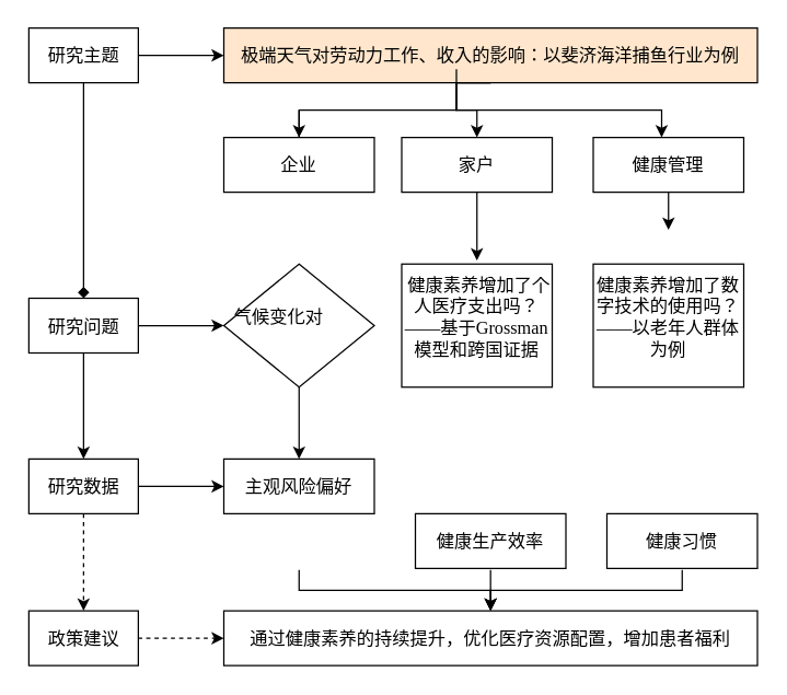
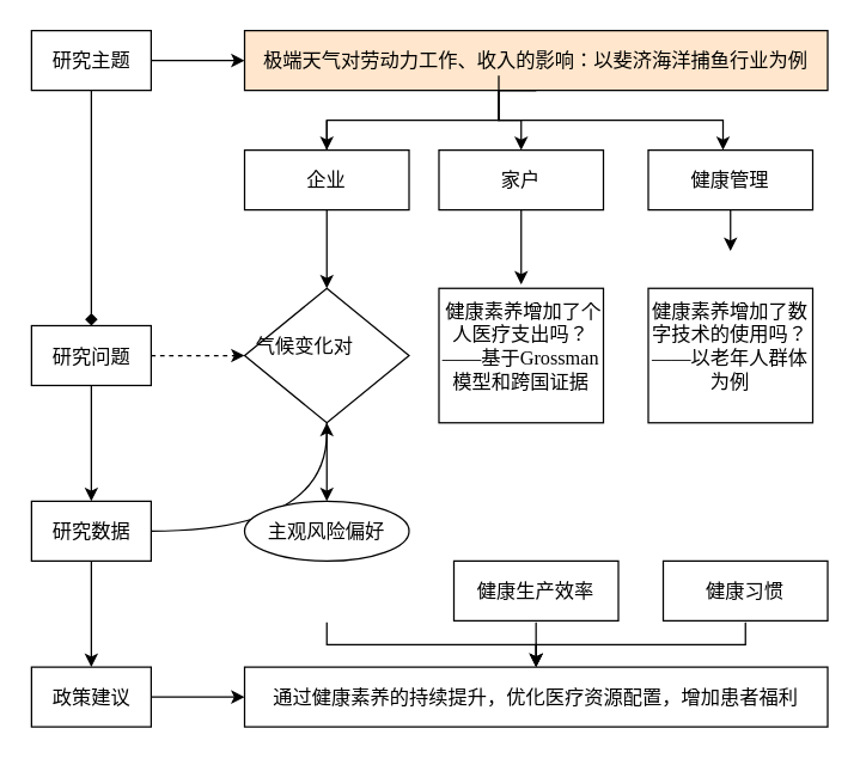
  <mxCell id="0" />
  <mxCell id="1" parent="0" />
  <mxCell id="2" value="&lt;div&gt;极端天气对劳动力工作、收入的影响：以斐济海洋捕鱼行业为例&lt;/div&gt;" style="rounded=0;whiteSpace=wrap;html=1;fontFamily=宋体;fontSize=13;fillColor=#ffe6cc;" parent="1" vertex="1"><mxGeometry x="163" y="20" width="390" height="40" as="geometry" /></mxCell>
  <mxCell id="3" value="" style="edgeStyle=orthogonalEdgeStyle;rounded=0;orthogonalLoop=1;jettySize=auto;html=1;fontFamily=宋体;fontSize=13;" parent="1" source="4" edge="1"><mxGeometry relative="1" as="geometry"><mxPoint x="488" y="167.5" as="targetPoint" /></mxGeometry></mxCell>
  <mxCell id="4" value="健康管理" style="rounded=0;whiteSpace=wrap;html=1;fontFamily=宋体;fontSize=13;" parent="1" vertex="1"><mxGeometry x="433" y="100" width="110" height="40" as="geometry" /></mxCell>
  <mxCell id="5" style="edgeStyle=orthogonalEdgeStyle;rounded=0;orthogonalLoop=1;jettySize=auto;html=1;fontFamily=宋体;fontSize=13;" parent="1" source="7" edge="1"><mxGeometry relative="1" as="geometry"><mxPoint x="218" y="110" as="targetPoint" /></mxGeometry></mxCell>
+ <mxCell id="6" value="" style="edgeStyle=orthogonalEdgeStyle;rounded=0;orthogonalLoop=1;jettySize=auto;html=1;" edge="1" parent="1" source="7" target="11"><mxGeometry relative="1" as="geometry" /></mxCell>
  <mxCell id="7" value="企业" style="rounded=0;whiteSpace=wrap;html=1;fontFamily=宋体;fontSize=13;" parent="1" vertex="1"><mxGeometry x="163" y="100" width="110" height="40" as="geometry" /></mxCell>
  <mxCell id="8" style="edgeStyle=orthogonalEdgeStyle;rounded=0;orthogonalLoop=1;jettySize=auto;html=1;exitX=0.5;exitY=1;exitDx=0;exitDy=0;entryX=0.5;entryY=0;entryDx=0;entryDy=0;fontFamily=宋体;fontSize=13;" parent="1" target="34" edge="1"><mxGeometry relative="1" as="geometry"><mxPoint x="498" y="416" as="sourcePoint" /><Array as="points"><mxPoint x="498" y="431" /><mxPoint x="358" y="431" /></Array></mxGeometry></mxCell>
  <mxCell id="9" style="edgeStyle=orthogonalEdgeStyle;rounded=0;orthogonalLoop=1;jettySize=auto;html=1;exitX=0.5;exitY=1;exitDx=0;exitDy=0;entryX=0.5;entryY=0;entryDx=0;entryDy=0;fontFamily=宋体;fontSize=13;" parent="1" target="34" edge="1"><mxGeometry relative="1" as="geometry"><mxPoint x="218" y="416" as="sourcePoint" /><Array as="points"><mxPoint x="218" y="431" /><mxPoint x="358" y="431" /></Array></mxGeometry></mxCell>
  <mxCell id="10" value="" style="edgeStyle=orthogonalEdgeStyle;rounded=0;orthogonalLoop=1;jettySize=auto;html=1;fontFamily=宋体;fontSize=13;" parent="1" source="11" target="33" edge="1"><mxGeometry relative="1" as="geometry" /></mxCell>
  <mxCell id="11" value="&lt;div style=&quot;text-indent: -29.333px;&quot;&gt;气候变化对&lt;/div&gt;&lt;p style=&quot;margin-top: 0cm; margin-right: 0cm; margin-left: 22pt; text-align: justify; line-height: 150%; font-size: 13px;&quot; class=&quot;MsoListParagraph&quot;&gt;&lt;span style=&quot;font-size: 13px;&quot; lang=&quot;EN-US&quot;&gt;&lt;/span&gt;&lt;/p&gt;" style="rhombus;whiteSpace=wrap;html=1;fontFamily=宋体;fontSize=13;" parent="1" vertex="1"><mxGeometry x="163" y="192.5" width="110" height="90" as="geometry" /></mxCell>
  <mxCell id="12" value="&lt;font style=&quot;font-size: 13px;&quot;&gt;&lt;span style=&quot;text-align: justify; text-indent: -22pt; background-color: initial; font-size: 13px;&quot; lang=&quot;EN-US&quot;&gt;&amp;nbsp;&lt;/span&gt;&lt;span style=&quot;text-align: justify; text-indent: -22pt; background-color: initial; font-size: 13px;&quot;&gt;健康素养增加了个人医疗支出吗？——基于&lt;/span&gt;&lt;span style=&quot;text-align: justify; text-indent: -22pt; background-color: initial; font-size: 13px;&quot; lang=&quot;EN-US&quot;&gt;Grossman&lt;/span&gt;&lt;span style=&quot;text-align: justify; text-indent: -22pt; background-color: initial; font-size: 13px;&quot;&gt;模型和跨国证据&lt;/span&gt;&lt;/font&gt;&lt;p style=&quot;margin-top: 0cm; margin-right: 0cm; margin-left: 22pt; text-align: justify; line-height: 150%; font-size: 13px;&quot; class=&quot;MsoListParagraph&quot;&gt;&lt;span style=&quot;font-size: 13px;&quot; lang=&quot;EN-US&quot;&gt;&lt;/span&gt;&lt;/p&gt;" style="rounded=0;whiteSpace=wrap;html=1;fontFamily=宋体;fontSize=13;" parent="1" vertex="1"><mxGeometry x="293" y="192.5" width="110" height="90" as="geometry" /></mxCell>
  <mxCell id="13" value="&lt;font style=&quot;font-size: 13px;&quot;&gt;&lt;span style=&quot;font-size: 13px;&quot;&gt;健康素养增加了数字技术的使用吗？&lt;/span&gt;&lt;span style=&quot;text-indent: -29.333px; font-size: 13px;&quot;&gt;——&lt;/span&gt;&lt;span style=&quot;font-size: 13px;&quot;&gt;以老年人群体为例&lt;/span&gt;&lt;/font&gt;&lt;br style=&quot;font-size: 13px;&quot;&gt;&lt;p class=&quot;MsoListParagraph&quot; style=&quot;margin-top: 0cm; margin-right: 0cm; margin-left: 22pt; line-height: 150%; font-size: 13px;&quot;&gt;&lt;span lang=&quot;EN-US&quot; style=&quot;font-size: 13px;&quot;&gt;&lt;/span&gt;&lt;/p&gt;" style="rounded=0;whiteSpace=wrap;html=1;align=center;fontFamily=宋体;fontSize=13;" parent="1" vertex="1"><mxGeometry x="433" y="192.5" width="110" height="90" as="geometry" /></mxCell>
  <mxCell id="14" style="edgeStyle=orthogonalEdgeStyle;rounded=0;orthogonalLoop=1;jettySize=auto;html=1;exitX=0.5;exitY=1;exitDx=0;exitDy=0;fontFamily=宋体;fontSize=13;" parent="1" source="7" target="7" edge="1"><mxGeometry relative="1" as="geometry" /></mxCell>
  <mxCell id="15" value="" style="edgeStyle=orthogonalEdgeStyle;curved=1;rounded=0;orthogonalLoop=1;jettySize=auto;html=1;fontFamily=宋体;fontSize=13;" parent="1" edge="1"><mxGeometry relative="1" as="geometry"><mxPoint x="357.941" y="416" as="sourcePoint" /><mxPoint x="357.941" y="446" as="targetPoint" /></mxGeometry></mxCell>
  <mxCell id="16" value="" style="edgeStyle=orthogonalEdgeStyle;rounded=0;orthogonalLoop=1;jettySize=auto;html=1;" edge="1" parent="1" source="17"><mxGeometry relative="1" as="geometry"><mxPoint x="348" y="190" as="targetPoint" /></mxGeometry></mxCell>
  <mxCell id="17" value="家户" style="rounded=0;whiteSpace=wrap;html=1;fontFamily=宋体;fontSize=13;" parent="1" vertex="1"><mxGeometry x="293" y="100" width="110" height="40" as="geometry" /></mxCell>
  <mxCell id="18" value="研究主题" style="rounded=0;whiteSpace=wrap;html=1;fontFamily=宋体;fontSize=13;" parent="1" vertex="1"><mxGeometry x="20.5" y="20" width="80" height="40" as="geometry" /></mxCell>
  <mxCell id="19" value="" style="endArrow=classic;html=1;rounded=0;exitX=1;exitY=0.5;exitDx=0;exitDy=0;entryX=0;entryY=0.5;entryDx=0;entryDy=0;fontFamily=宋体;fontSize=13;" parent="1" source="18" target="2" edge="1"><mxGeometry width="50" height="50" relative="1" as="geometry"><mxPoint x="383" y="210" as="sourcePoint" /><mxPoint x="433" y="160" as="targetPoint" /></mxGeometry></mxCell>
  <mxCell id="20" value="" style="edgeStyle=orthogonalEdgeStyle;rounded=0;orthogonalLoop=1;jettySize=auto;html=1;fontFamily=宋体;fontSize=13;" parent="1" source="22" target="25" edge="1"><mxGeometry relative="1" as="geometry" /></mxCell>
- <mxCell id="21" value="" style="edgeStyle=orthogonalEdgeStyle;rounded=0;orthogonalLoop=1;jettySize=auto;html=1;fontFamily=宋体;fontSize=13;" parent="1" source="22" target="11" edge="1"><mxGeometry relative="1" as="geometry" /></mxCell>
+ <mxCell id="21" value="" style="edgeStyle=orthogonalEdgeStyle;rounded=0;orthogonalLoop=1;jettySize=auto;html=1;fontFamily=宋体;fontSize=13;dashed=1;" parent="1" source="22" target="11" edge="1"><mxGeometry relative="1" as="geometry" /></mxCell>
  <mxCell id="22" value="研究问题" style="rounded=0;whiteSpace=wrap;html=1;fontFamily=宋体;fontSize=13;" parent="1" vertex="1"><mxGeometry x="20.5" y="217.5" width="80" height="40" as="geometry" /></mxCell>
- <mxCell id="23" value="" style="edgeStyle=orthogonalEdgeStyle;rounded=0;orthogonalLoop=1;jettySize=auto;html=1;fontFamily=宋体;fontSize=13;dashed=1;" parent="1" source="25" target="27" edge="1"><mxGeometry relative="1" as="geometry" /></mxCell>
- <mxCell id="24" value="" style="edgeStyle=orthogonalEdgeStyle;curved=1;rounded=0;orthogonalLoop=1;jettySize=auto;html=1;fontFamily=宋体;fontSize=13;" parent="1" source="25" target="33" edge="1"><mxGeometry relative="1" as="geometry" /></mxCell>
+ <mxCell id="23" value="" style="edgeStyle=orthogonalEdgeStyle;rounded=0;orthogonalLoop=1;jettySize=auto;html=1;fontFamily=宋体;fontSize=13;" parent="1" source="25" target="27" edge="1"><mxGeometry relative="1" as="geometry" /></mxCell>
+ <mxCell id="24" value="" style="edgeStyle=orthogonalEdgeStyle;curved=1;rounded=0;orthogonalLoop=1;jettySize=auto;html=1;fontFamily=宋体;fontSize=13;" parent="1" source="25" target="11" edge="1"><mxGeometry relative="1" as="geometry" /></mxCell>
  <mxCell id="25" value="研究数据" style="rounded=0;whiteSpace=wrap;html=1;fontFamily=宋体;fontSize=13;" parent="1" vertex="1"><mxGeometry x="20.5" y="335" width="80" height="40" as="geometry" /></mxCell>
- <mxCell id="26" value="" style="edgeStyle=orthogonalEdgeStyle;curved=1;rounded=0;orthogonalLoop=1;jettySize=auto;html=1;fontFamily=宋体;fontSize=13;dashed=1;" parent="1" source="27" target="34" edge="1"><mxGeometry relative="1" as="geometry" /></mxCell>
+ <mxCell id="26" value="" style="edgeStyle=orthogonalEdgeStyle;curved=1;rounded=0;orthogonalLoop=1;jettySize=auto;html=1;fontFamily=宋体;fontSize=13;" parent="1" source="27" target="34" edge="1"><mxGeometry relative="1" as="geometry" /></mxCell>
  <mxCell id="27" value="政策建议" style="rounded=0;whiteSpace=wrap;html=1;fontFamily=宋体;fontSize=13;" parent="1" vertex="1"><mxGeometry x="20.5" y="446" width="80" height="40" as="geometry" /></mxCell>
  <mxCell id="28" value="" style="endArrow=diamond;html=1;rounded=0;exitX=0.5;exitY=1;exitDx=0;exitDy=0;entryX=0.5;entryY=0;entryDx=0;entryDy=0;fontFamily=宋体;fontSize=13;" parent="1" source="18" target="22" edge="1"><mxGeometry width="50" height="50" relative="1" as="geometry"><mxPoint x="383" y="210" as="sourcePoint" /><mxPoint x="433" y="160" as="targetPoint" /></mxGeometry></mxCell>
  <mxCell id="29" value="" style="endArrow=classic;html=1;rounded=0;exitX=0.5;exitY=1;exitDx=0;exitDy=0;entryX=0.5;entryY=0;entryDx=0;entryDy=0;edgeStyle=orthogonalEdgeStyle;fontFamily=宋体;fontSize=13;" parent="1" source="2" target="7" edge="1"><mxGeometry width="50" height="50" relative="1" as="geometry"><mxPoint x="368" y="70" as="sourcePoint" /><mxPoint x="368" y="120" as="targetPoint" /><Array as="points"><mxPoint x="333" y="60" /><mxPoint x="333" y="80" /><mxPoint x="218" y="80" /></Array></mxGeometry></mxCell>
  <mxCell id="30" value="" style="endArrow=classic;html=1;rounded=0;exitX=0.5;exitY=1;exitDx=0;exitDy=0;entryX=0.5;entryY=0;entryDx=0;entryDy=0;edgeStyle=orthogonalEdgeStyle;fontFamily=宋体;fontSize=13;" parent="1" source="2" target="17" edge="1"><mxGeometry width="50" height="50" relative="1" as="geometry"><mxPoint x="368" y="70" as="sourcePoint" /><mxPoint x="228" y="120" as="targetPoint" /><Array as="points"><mxPoint x="333" y="60" /><mxPoint x="333" y="80" /><mxPoint x="348" y="80" /></Array></mxGeometry></mxCell>
  <mxCell id="31" value="健康习惯" style="rounded=0;whiteSpace=wrap;html=1;fontFamily=宋体;fontSize=13;" parent="1" vertex="1"><mxGeometry x="443" y="375" width="110" height="40" as="geometry" /></mxCell>
  <mxCell id="32" value="健康生产效率" style="rounded=0;whiteSpace=wrap;html=1;fontFamily=宋体;fontSize=13;" parent="1" vertex="1"><mxGeometry x="303" y="375" width="110" height="40" as="geometry" /></mxCell>
- <mxCell id="33" value="主观风险偏好" style="rounded=0;whiteSpace=wrap;html=1;fontFamily=宋体;fontSize=13;" parent="1" vertex="1"><mxGeometry x="163" y="335" width="110" height="40" as="geometry" /></mxCell>
+ <mxCell id="33" value="主观风险偏好" style="ellipse;whiteSpace=wrap;html=1;fontFamily=宋体;fontSize=13;" parent="1" vertex="1"><mxGeometry x="163" y="335" width="110" height="40" as="geometry" /></mxCell>
  <mxCell id="34" value="通过健康素养的持续提升，优化医疗资源配置，增加患者福利" style="whiteSpace=wrap;html=1;rounded=0;fontFamily=宋体;fontSize=13;" parent="1" vertex="1"><mxGeometry x="163" y="446" width="390" height="40" as="geometry" /></mxCell>
  <mxCell id="35" value="" style="endArrow=classic;html=1;rounded=0;edgeStyle=orthogonalEdgeStyle;fontFamily=宋体;fontSize=13;" edge="1" parent="1"><mxGeometry width="50" height="50" relative="1" as="geometry"><mxPoint x="333" y="50" as="sourcePoint" /><mxPoint x="483" y="100" as="targetPoint" /><Array as="points"><mxPoint x="333" y="80" /><mxPoint x="483" y="80" /></Array></mxGeometry></mxCell>
